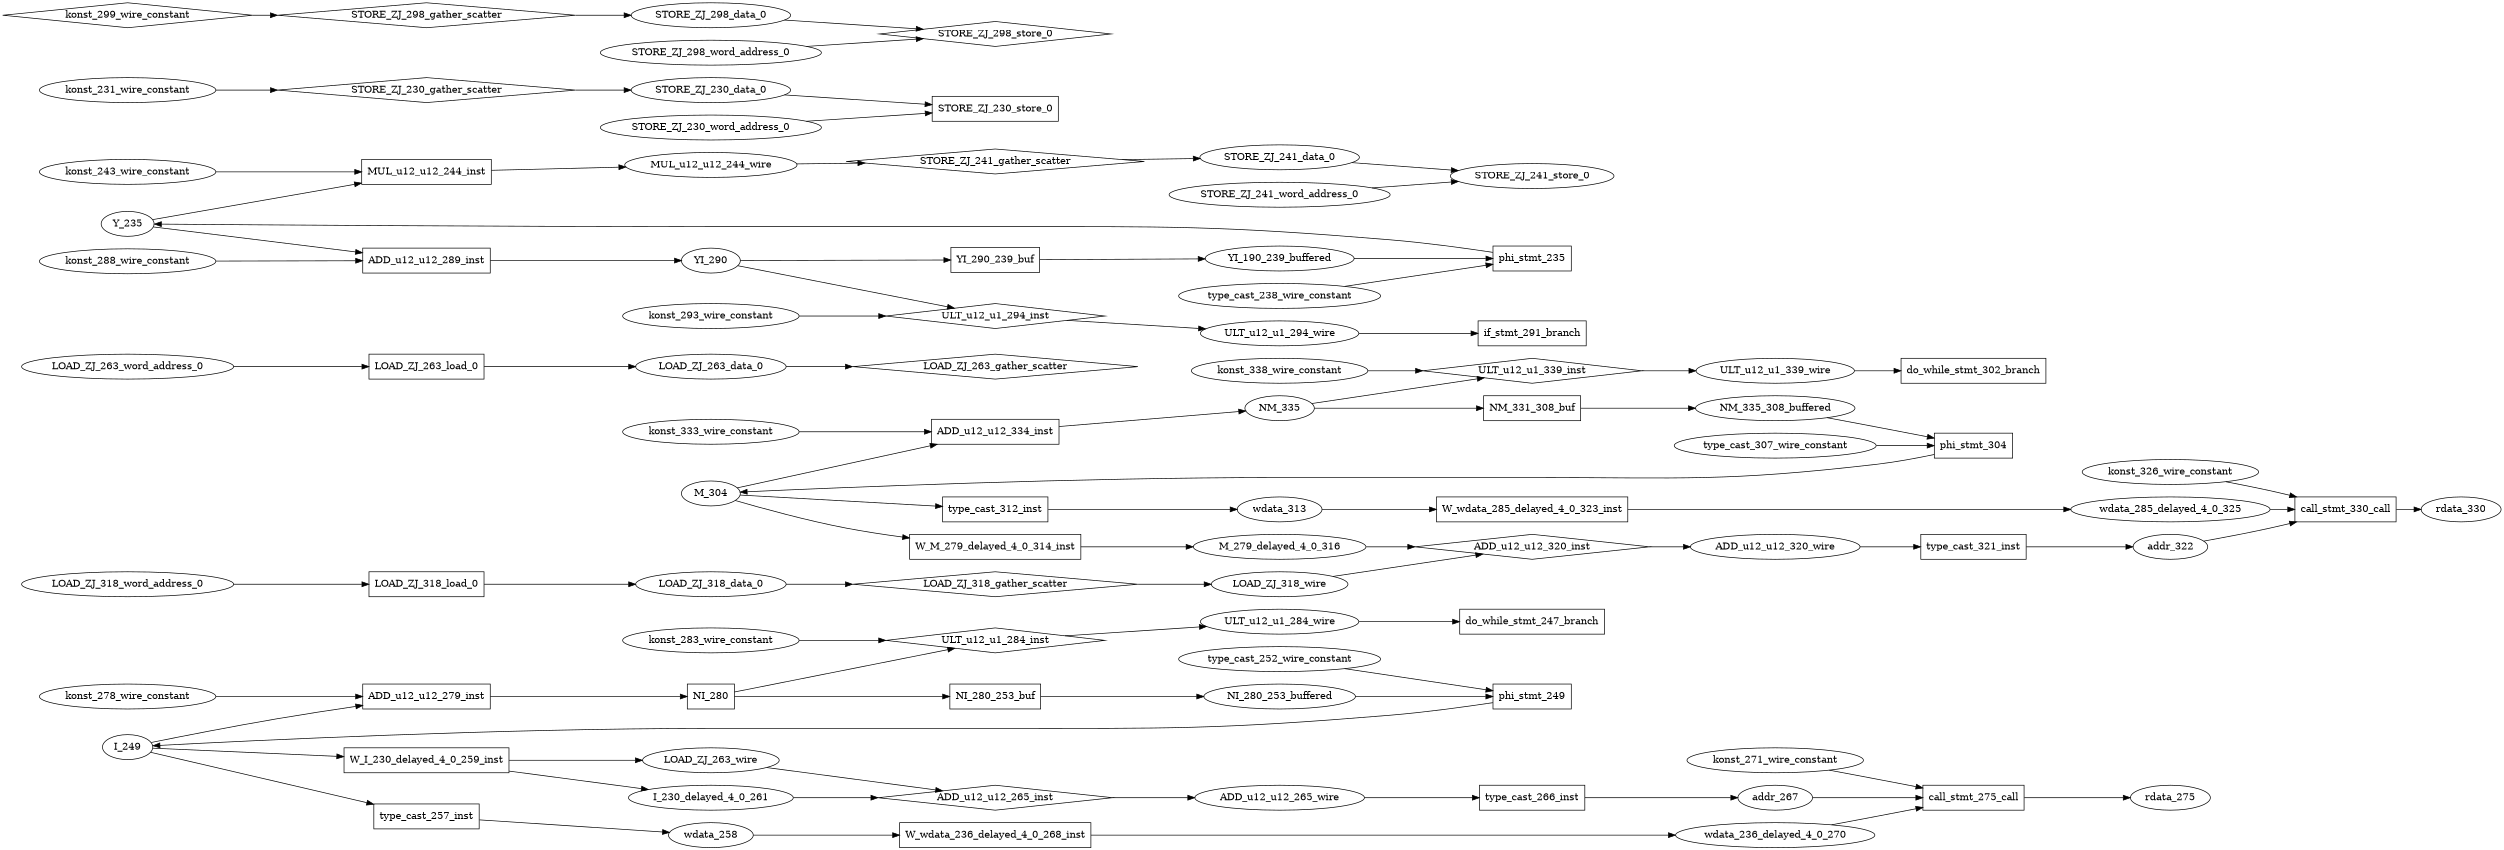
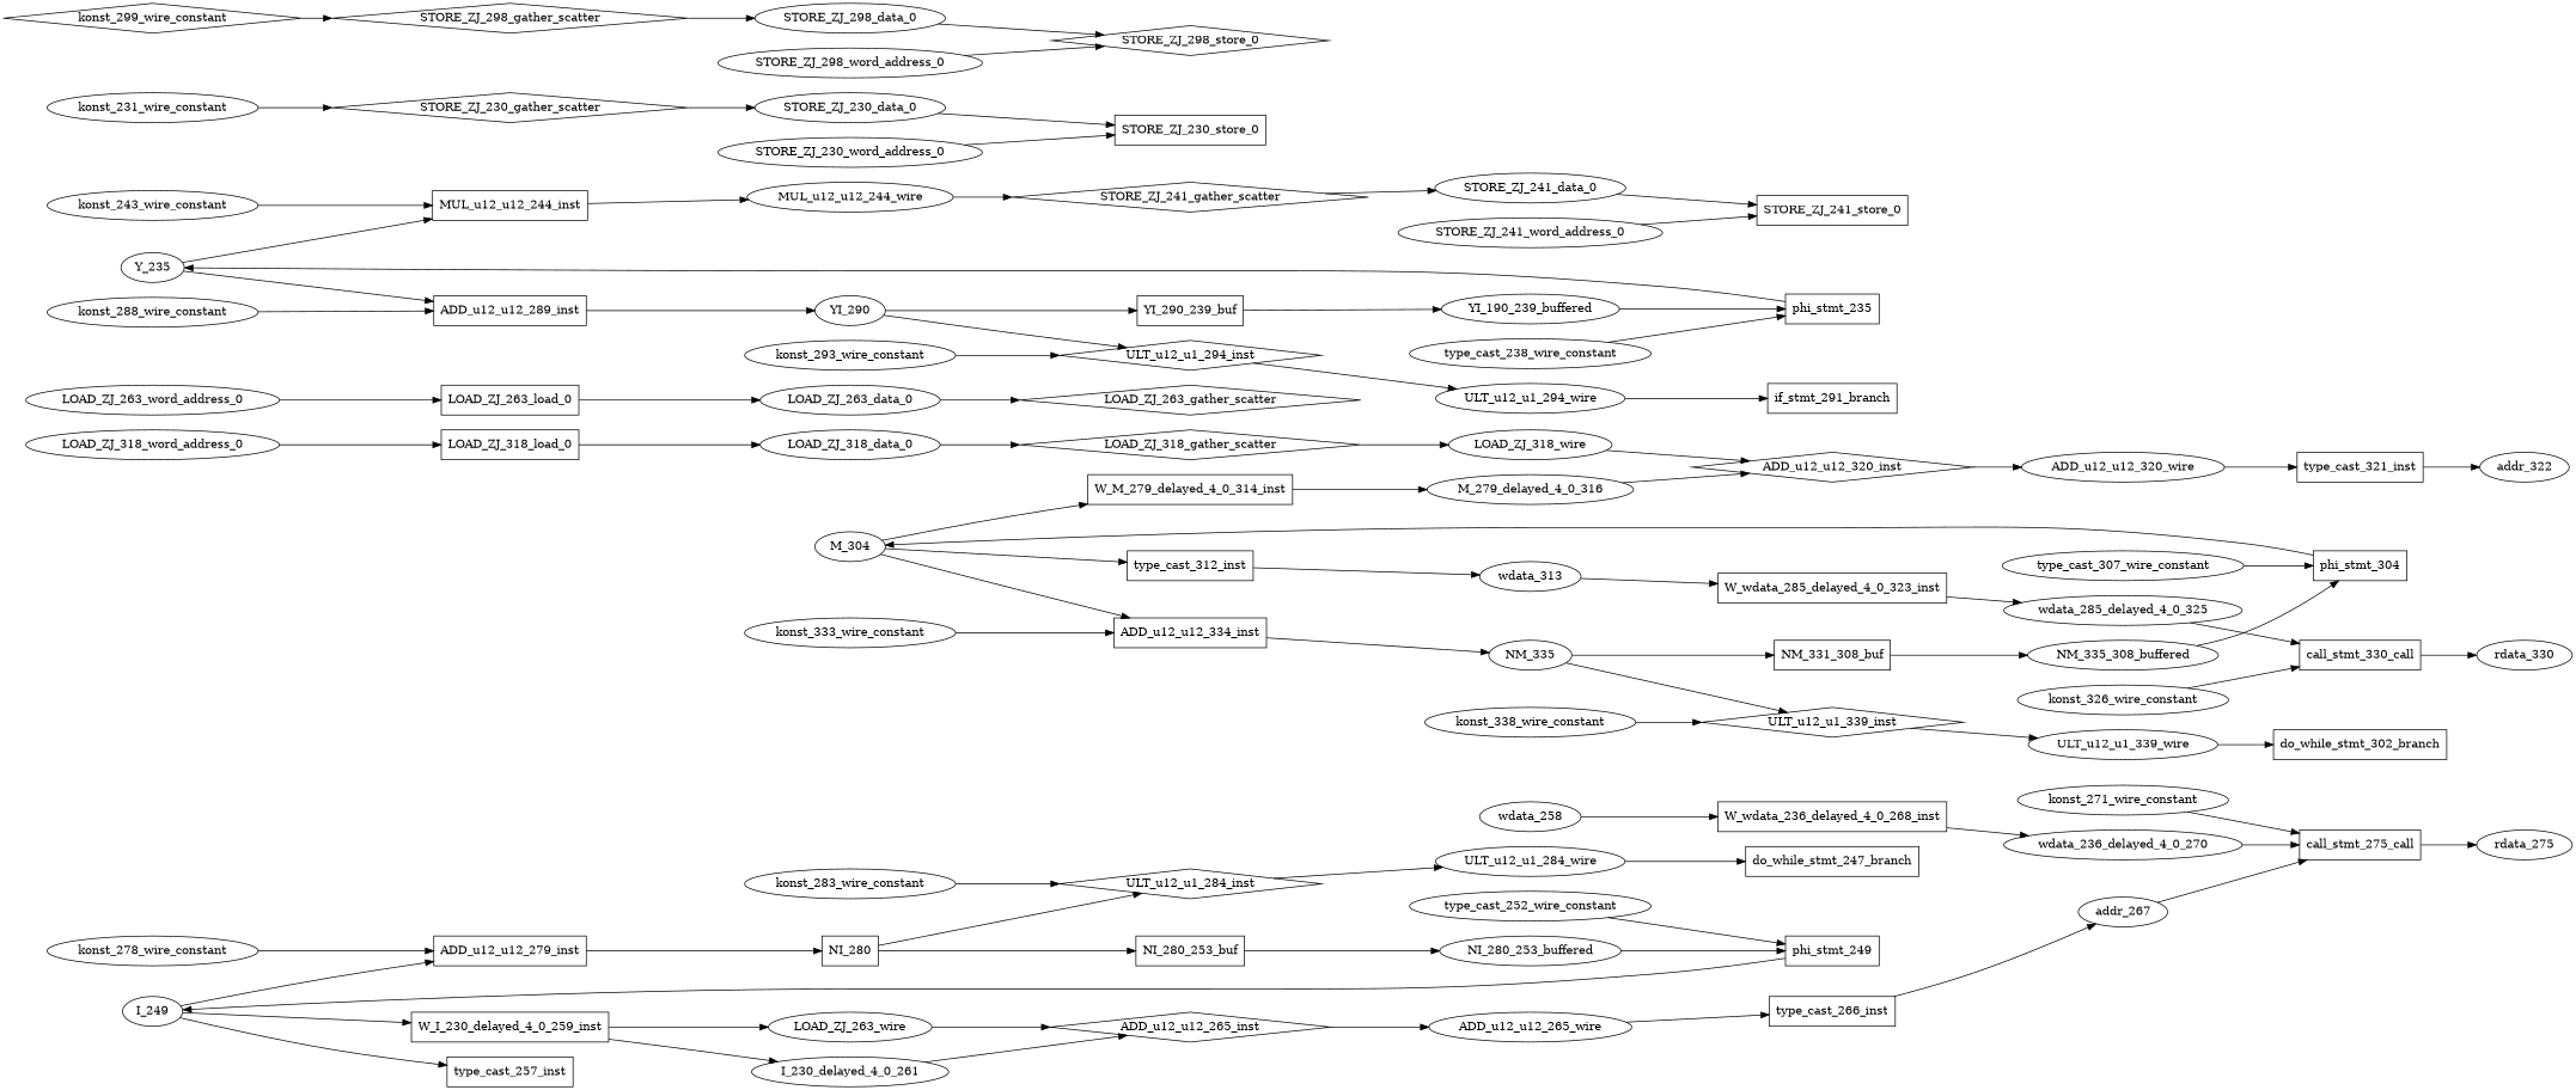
  digraph {
    rankdir=LR
    node [shape=ellipse]
    type_cast_266_inst [shape=rectangle]
    ADD_u12_u12_265_wire
    addr_267
    type_cast_321_inst [shape=rectangle]
    ADD_u12_u12_320_wire
    addr_322
    ADD_u12_u12_265_inst [shape=diamond]
    I_230_delayed_4_0_261
    ADD_u12_u12_279_inst [shape=rectangle]
    I_249
    W_I_230_delayed_4_0_259_inst [shape=rectangle]
    type_cast_257_inst [shape=rectangle]
    NI_280 [shape=box]
    LOAD_ZJ_263_wire
    wdata_258
    LOAD_ZJ_263_gather_scatter [shape=diamond]
    LOAD_ZJ_263_data_0
    LOAD_ZJ_263_load_0 [shape=rectangle]
    LOAD_ZJ_263_word_address_0
    LOAD_ZJ_318_gather_scatter [shape=diamond]
    LOAD_ZJ_318_data_0
    LOAD_ZJ_318_wire
    ADD_u12_u12_320_inst [shape=diamond]
    LOAD_ZJ_318_load_0 [shape=rectangle]
    LOAD_ZJ_318_word_address_0
    STORE_ZJ_241_gather_scatter [shape=diamond]
    MUL_u12_u12_244_wire
    STORE_ZJ_241_data_0
    M_279_delayed_4_0_316
    ADD_u12_u12_334_inst [shape=rectangle]
    M_304
    W_M_279_delayed_4_0_314_inst [shape=rectangle]
    type_cast_312_inst [shape=rectangle]
    NM_335
    wdata_313
    NI_280_253_buf [shape=rectangle]
    ULT_u12_u1_284_inst [shape=diamond]
    NI_280_253_buffered
    ULT_u12_u1_284_wire
    phi_stmt_249 [shape=rectangle]
    n41 [label=NM_331_308_buf shape=rectangle]
    ULT_u12_u1_339_inst [shape=diamond]
    NM_335_308_buffered
    ULT_u12_u1_339_wire
    phi_stmt_304 [shape=rectangle]
    STORE_ZJ_230_store_0 [shape=rectangle]
    STORE_ZJ_230_data_0
    STORE_ZJ_230_word_address_0
-   STORE_ZJ_241_store_0
+   STORE_ZJ_241_store_0 [shape=rectangle]
    STORE_ZJ_241_word_address_0
    STORE_ZJ_298_store_0 [shape=diamond]
    STORE_ZJ_298_data_0
    STORE_ZJ_298_word_address_0
    do_while_stmt_247_branch [shape=rectangle]
    if_stmt_291_branch [shape=rectangle]
    ULT_u12_u1_294_wire
    do_while_stmt_302_branch [shape=rectangle]
    ULT_u12_u1_294_inst [shape=diamond]
    YI_290
    YI_290_239_buf [shape=rectangle]
    n61 [label=YI_190_239_buffered]
    phi_stmt_235 [shape=rectangle]
    Y_235
    ADD_u12_u12_289_inst [shape=rectangle]
    MUL_u12_u12_244_inst [shape=rectangle]
    call_stmt_275_call [shape=rectangle]
    rdata_275
    call_stmt_330_call [shape=rectangle]
    rdata_330
    STORE_ZJ_230_gather_scatter [shape=diamond]
    konst_231_wire_constant
    konst_243_wire_constant
    konst_271_wire_constant
    konst_278_wire_constant
    konst_283_wire_constant
    konst_288_wire_constant
    konst_293_wire_constant
    konst_299_wire_constant [shape=diamond]
    STORE_ZJ_298_gather_scatter [shape=diamond]
    konst_326_wire_constant
    konst_333_wire_constant
    konst_338_wire_constant
    type_cast_238_wire_constant
    type_cast_252_wire_constant
    type_cast_307_wire_constant
    wdata_236_delayed_4_0_270
    W_wdata_236_delayed_4_0_268_inst [shape=rectangle]
    wdata_285_delayed_4_0_325
    W_wdata_285_delayed_4_0_323_inst [shape=rectangle]
    type_cast_266_inst -> addr_267
    ADD_u12_u12_265_wire -> type_cast_266_inst
    addr_267 -> call_stmt_275_call
    type_cast_321_inst -> addr_322
    ADD_u12_u12_320_wire -> type_cast_321_inst
-   addr_322 -> call_stmt_330_call
    ADD_u12_u12_265_inst -> ADD_u12_u12_265_wire
    I_230_delayed_4_0_261 -> ADD_u12_u12_265_inst
    ADD_u12_u12_279_inst -> NI_280
    I_249 -> ADD_u12_u12_279_inst
    I_249 -> W_I_230_delayed_4_0_259_inst
    I_249 -> type_cast_257_inst
    W_I_230_delayed_4_0_259_inst -> I_230_delayed_4_0_261
    W_I_230_delayed_4_0_259_inst -> LOAD_ZJ_263_wire
-   type_cast_257_inst -> wdata_258
    NI_280 -> NI_280_253_buf
    NI_280 -> ULT_u12_u1_284_inst
    LOAD_ZJ_263_wire -> ADD_u12_u12_265_inst
    wdata_258 -> W_wdata_236_delayed_4_0_268_inst
    LOAD_ZJ_263_data_0 -> LOAD_ZJ_263_gather_scatter
    LOAD_ZJ_263_load_0 -> LOAD_ZJ_263_data_0
    LOAD_ZJ_263_word_address_0 -> LOAD_ZJ_263_load_0
    LOAD_ZJ_318_gather_scatter -> LOAD_ZJ_318_wire
    LOAD_ZJ_318_data_0 -> LOAD_ZJ_318_gather_scatter
    LOAD_ZJ_318_wire -> ADD_u12_u12_320_inst
    ADD_u12_u12_320_inst -> ADD_u12_u12_320_wire
    LOAD_ZJ_318_load_0 -> LOAD_ZJ_318_data_0
    LOAD_ZJ_318_word_address_0 -> LOAD_ZJ_318_load_0
    STORE_ZJ_241_gather_scatter -> STORE_ZJ_241_data_0
    MUL_u12_u12_244_wire -> STORE_ZJ_241_gather_scatter
    STORE_ZJ_241_data_0 -> STORE_ZJ_241_store_0
    M_279_delayed_4_0_316 -> ADD_u12_u12_320_inst
    ADD_u12_u12_334_inst -> NM_335
    M_304 -> ADD_u12_u12_334_inst
    M_304 -> W_M_279_delayed_4_0_314_inst
    M_304 -> type_cast_312_inst
    W_M_279_delayed_4_0_314_inst -> M_279_delayed_4_0_316
    type_cast_312_inst -> wdata_313
    NM_335 -> n41
    NM_335 -> ULT_u12_u1_339_inst
    wdata_313 -> W_wdata_285_delayed_4_0_323_inst
    NI_280_253_buf -> NI_280_253_buffered
    ULT_u12_u1_284_inst -> ULT_u12_u1_284_wire
    NI_280_253_buffered -> phi_stmt_249
    ULT_u12_u1_284_wire -> do_while_stmt_247_branch
    phi_stmt_249 -> I_249
    n41 -> NM_335_308_buffered
    ULT_u12_u1_339_inst -> ULT_u12_u1_339_wire
    NM_335_308_buffered -> phi_stmt_304
    ULT_u12_u1_339_wire -> do_while_stmt_302_branch
    phi_stmt_304 -> M_304
    STORE_ZJ_230_data_0 -> STORE_ZJ_230_store_0
    STORE_ZJ_230_word_address_0 -> STORE_ZJ_230_store_0
    STORE_ZJ_241_word_address_0 -> STORE_ZJ_241_store_0
    STORE_ZJ_298_data_0 -> STORE_ZJ_298_store_0
    STORE_ZJ_298_word_address_0 -> STORE_ZJ_298_store_0
    ULT_u12_u1_294_wire -> if_stmt_291_branch
    ULT_u12_u1_294_inst -> ULT_u12_u1_294_wire
    YI_290 -> ULT_u12_u1_294_inst
    YI_290 -> YI_290_239_buf
    YI_290_239_buf -> n61
    n61 -> phi_stmt_235
    phi_stmt_235 -> Y_235
    Y_235 -> ADD_u12_u12_289_inst
    Y_235 -> MUL_u12_u12_244_inst
    ADD_u12_u12_289_inst -> YI_290
    MUL_u12_u12_244_inst -> MUL_u12_u12_244_wire
    call_stmt_275_call -> rdata_275
    call_stmt_330_call -> rdata_330
    STORE_ZJ_230_gather_scatter -> STORE_ZJ_230_data_0
    konst_231_wire_constant -> STORE_ZJ_230_gather_scatter
    konst_243_wire_constant -> MUL_u12_u12_244_inst
    konst_271_wire_constant -> call_stmt_275_call
    konst_278_wire_constant -> ADD_u12_u12_279_inst
    konst_283_wire_constant -> ULT_u12_u1_284_inst
    konst_288_wire_constant -> ADD_u12_u12_289_inst
    konst_293_wire_constant -> ULT_u12_u1_294_inst
    konst_299_wire_constant -> STORE_ZJ_298_gather_scatter
    STORE_ZJ_298_gather_scatter -> STORE_ZJ_298_data_0
    konst_326_wire_constant -> call_stmt_330_call
    konst_333_wire_constant -> ADD_u12_u12_334_inst
    konst_338_wire_constant -> ULT_u12_u1_339_inst
    type_cast_238_wire_constant -> phi_stmt_235
    type_cast_252_wire_constant -> phi_stmt_249
    type_cast_307_wire_constant -> phi_stmt_304
    wdata_236_delayed_4_0_270 -> call_stmt_275_call
    W_wdata_236_delayed_4_0_268_inst -> wdata_236_delayed_4_0_270
    wdata_285_delayed_4_0_325 -> call_stmt_330_call
    W_wdata_285_delayed_4_0_323_inst -> wdata_285_delayed_4_0_325
  }
